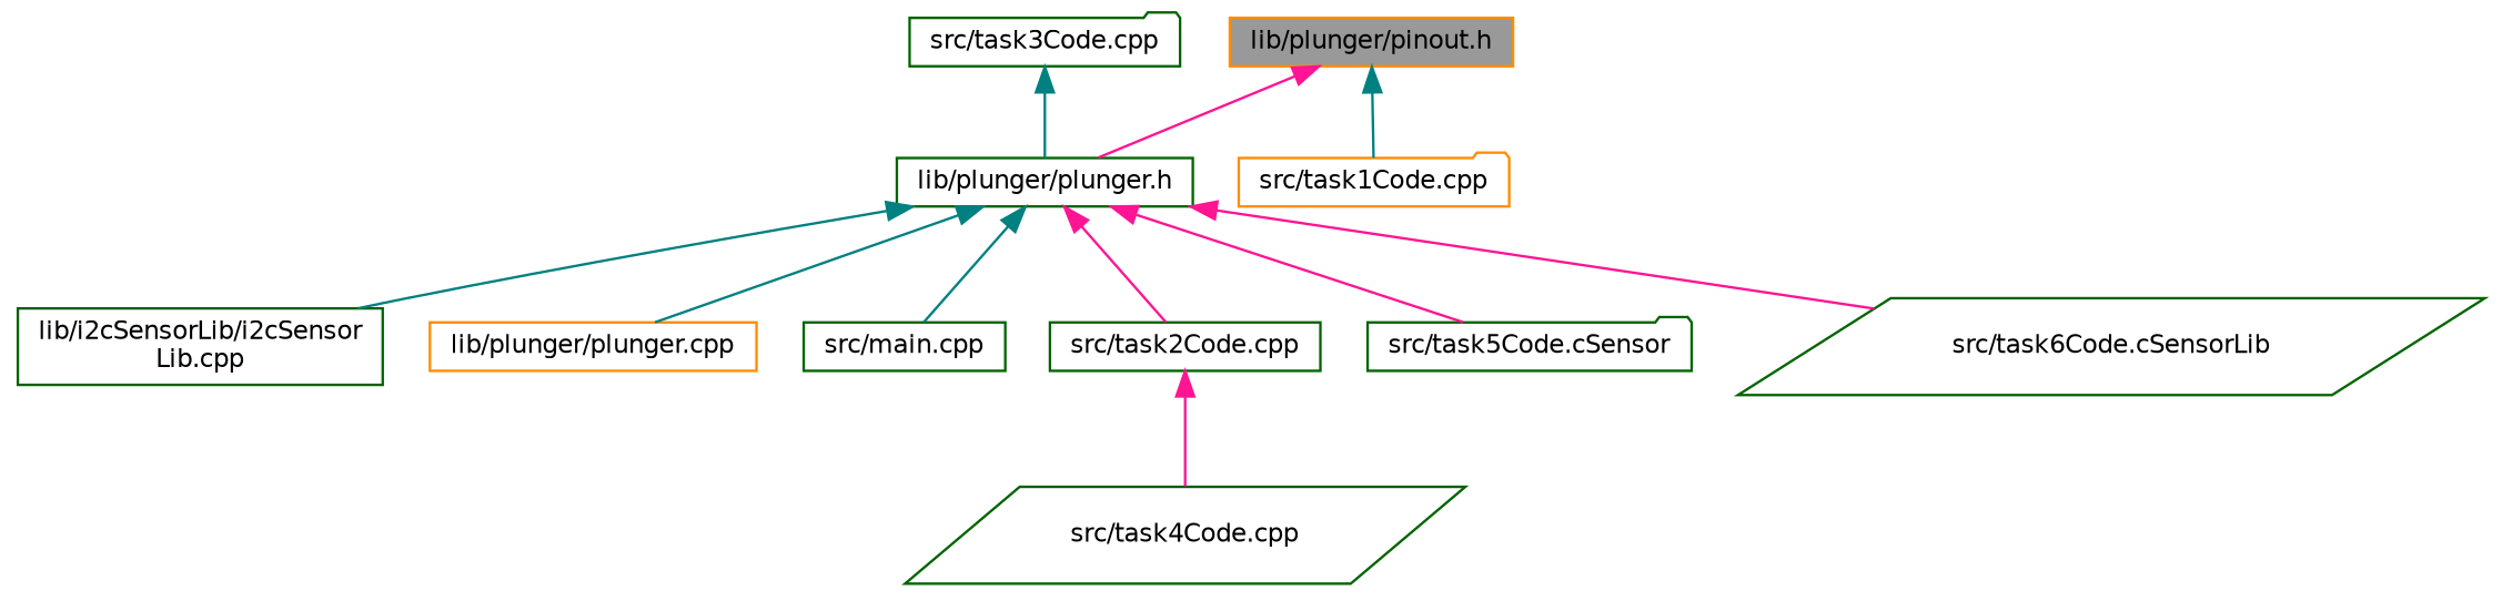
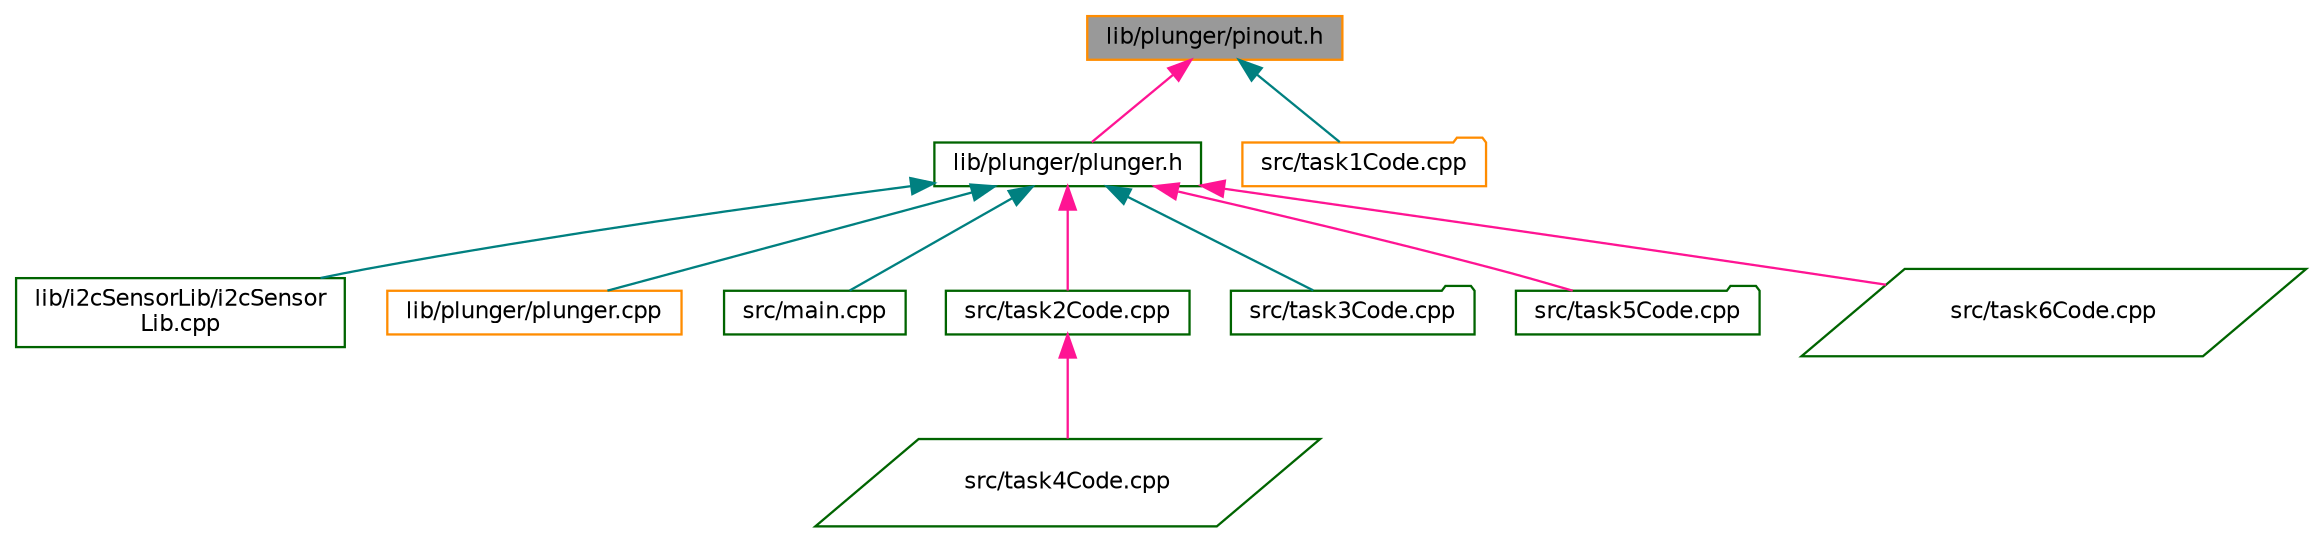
  digraph {
    node [color=darkgreen fillcolor=white fontname=Helvetica fontsize=10 shape=box style=filled]
    edge [color=deeppink dir=back fontname=Helvetica fontsize=10 labelfontname=Helvetica labelfontsize=10 style=solid]
    n1 [color=darkorange fillcolor=grey60 fontcolor=black height=0.2 label="lib/plunger/pinout.h" width=0.4]
    n2 [height=0.2 label="lib/plunger/plunger.h" width=0.4]
    n3 [color=darkorange height=0.2 label="src/task1Code.cpp" shape=folder width=0.4]
    n4 [height=0.2 label="lib/i2cSensorLib/i2cSensor\lLib.cpp" width=0.4]
    n5 [color=darkorange height=0.2 label="lib/plunger/plunger.cpp" width=0.4]
    n6 [height=0.2 label="src/main.cpp" width=0.4]
    n7 [height=0.2 label="src/task2Code.cpp" width=0.4]
    n8 [height=0.2 label="src/task3Code.cpp" shape=folder width=0.4]
-   n9 [height=0.2 label="src/task5Code.cSensor" shape=folder width=0.4]
-   n10 [height=0.2 label="src/task6Code.cSensorLib" shape=parallelogram width=0.4]
+   n9 [height=0.2 label="src/task5Code.cpp" shape=folder width=0.4]
+   n10 [height=0.2 label="src/task6Code.cpp" shape=parallelogram width=0.4]
    n11 [height=0.2 label="src/task4Code.cpp" shape=parallelogram width=0.4]
    n1 -> n2
    n1 -> n3 [color=teal]
    n2 -> n4 [color=teal]
    n2 -> n5 [color=teal]
    n2 -> n6 [color=teal]
    n2 -> n7
-   n8 -> n2 [color=teal]
+   n2 -> n8 [color=teal]
    n2 -> n9
    n2 -> n10
    n7 -> n11
  }
